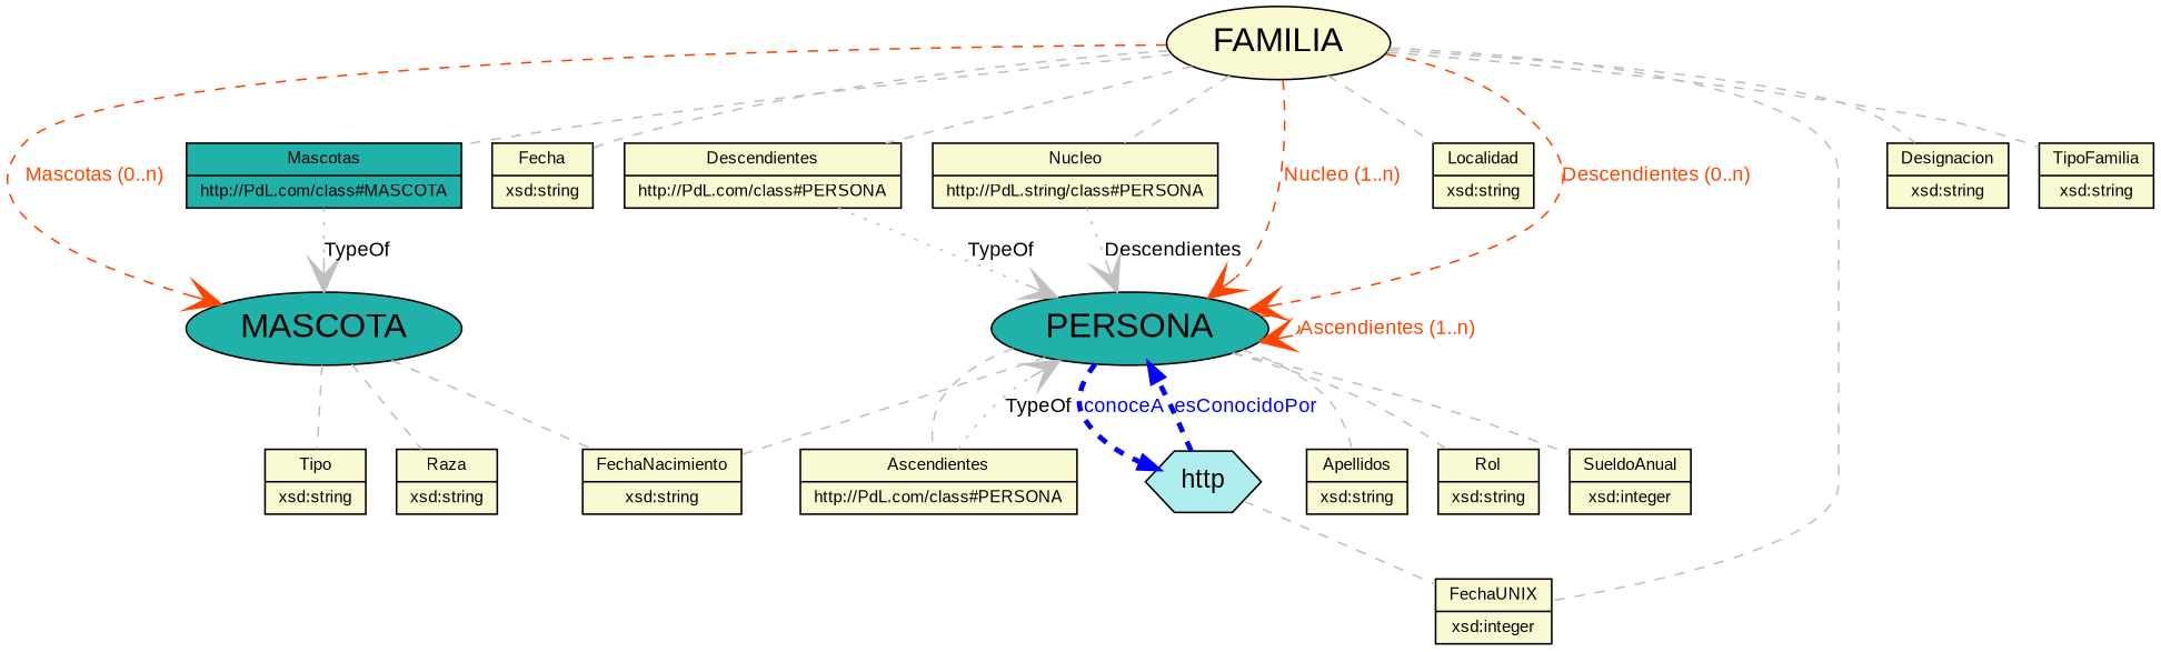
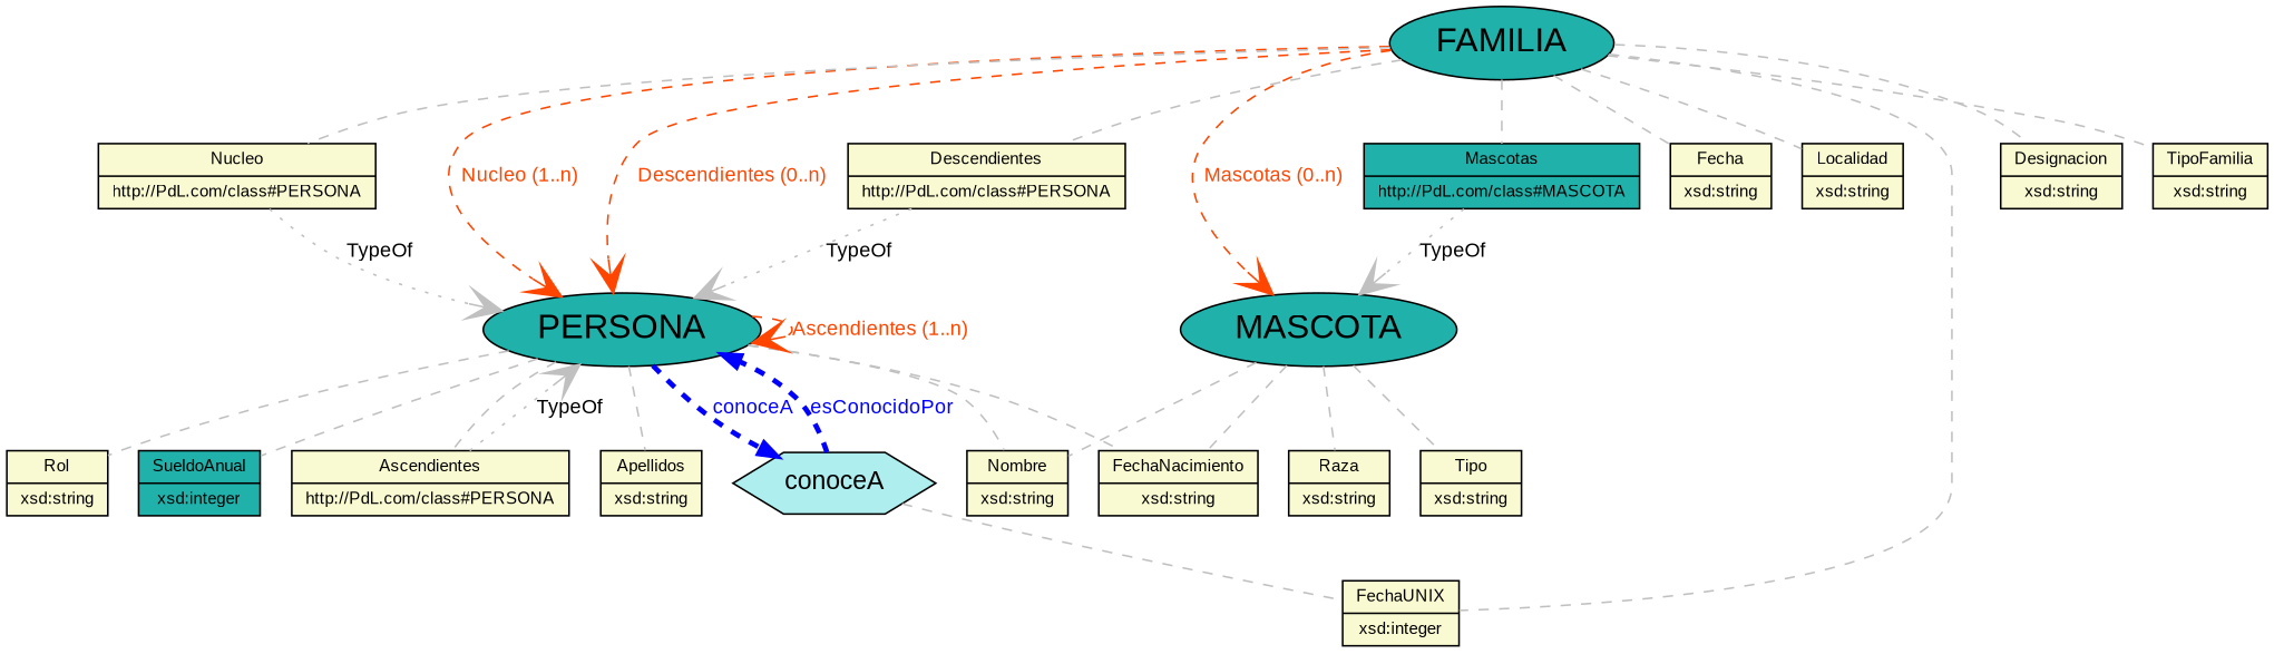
  graph {
    node [fillcolor=lightgoldenrodyellow fontname=Arial fontsize=10 shape=record style=filled]
    edge [color=grey fontname=Arial fontsize=12 style=dashed]
    n1 [label="{Apellidos|xsd:string}"]
    n2 [fillcolor=lightseagreen label="{Mascotas|http://PdL.com/class#MASCOTA}"]
    n3 [fillcolor=lightseagreen fontsize=20 label=MASCOTA shape=ellipse]
    n4 [label="{FechaNacimiento|xsd:string}"]
    n5 [label="{Tipo|xsd:string}"]
    n6 [label="{Raza|xsd:string}"]
+   n7 [label="{Nombre|xsd:string}"]
    n8 [label="{Fecha|xsd:string}"]
    n9 [label="{Descendientes|http://PdL.com/class#PERSONA}"]
    n10 [fillcolor=lightseagreen fontsize=20 label=PERSONA shape=ellipse]
    n11 [label="{Rol|xsd:string}"]
-   n12 [label="{SueldoAnual|xsd:integer}"]
+   n12 [fillcolor=lightseagreen label="{SueldoAnual|xsd:integer}"]
    n13 [label="{Ascendientes|http://PdL.com/class#PERSONA}"]
-   n14 [fillcolor=paleturquoise fontsize=15 label=http shape=hexagon]
+   n14 [fillcolor=paleturquoise fontsize=15 label=conoceA shape=hexagon]
    n15 [label="{Localidad|xsd:string}"]
    n16 [label="{FechaUNIX|xsd:integer}"]
-   n17 [label="{Nucleo|http://PdL.string/class#PERSONA}"]
+   n17 [label="{Nucleo|http://PdL.com/class#PERSONA}"]
    n18 [label="{Designacion|xsd:string}"]
    n19 [label="{TipoFamilia|xsd:string}"]
-   n20 [fontsize=20 label=FAMILIA shape=ellipse]
+   n20 [fillcolor=lightseagreen fontsize=20 label=FAMILIA shape=ellipse]
    n2 -- n3 [arrowhead=vee arrowsize=2 dir=forward label=TypeOf style=dotted]
    n3 -- n4
    n3 -- n5
    n3 -- n6
+   n3 -- n7
    n9 -- n10 [arrowhead=vee arrowsize=2 dir=forward label=TypeOf style=dotted]
    n10 -- n1
    n10 -- n4
+   n10 -- n7
    n10 -- n10 [arrowhead=vee arrowsize=2 color=orangered dir=forward fontcolor=orangered label="Ascendientes (1..n) "]
    n10 -- n11
    n10 -- n12
    n10 -- n13
    n10 -- n14 [arrowhead=normal color=blue dir=forward fontcolor=blue label=conoceA penwidth=3]
    n13 -- n10 [arrowhead=vee arrowsize=2 dir=forward label=TypeOf style=dotted]
    n14 -- n10 [arrowhead=normal color=blue dir=forward fontcolor=blue label=esConocidoPor penwidth=3]
    n14 -- n16
-   n17 -- n10 [arrowhead=vee arrowsize=2 dir=forward label=Descendientes style=dotted]
+   n17 -- n10 [arrowhead=vee arrowsize=2 dir=forward label=TypeOf style=dotted]
    n20 -- n2
    n20 -- n3 [arrowhead=vee arrowsize=2 color=orangered dir=forward fontcolor=orangered label="Mascotas (0..n) "]
    n20 -- n8
    n20 -- n9
    n20 -- n10 [arrowhead=vee arrowsize=2 color=orangered dir=forward fontcolor=orangered label="Nucleo (1..n) "]
    n20 -- n10 [arrowhead=vee arrowsize=2 color=orangered dir=forward fontcolor=orangered label="Descendientes (0..n) "]
    n20 -- n15
    n20 -- n16
    n20 -- n17
    n20 -- n18
    n20 -- n19
  }
